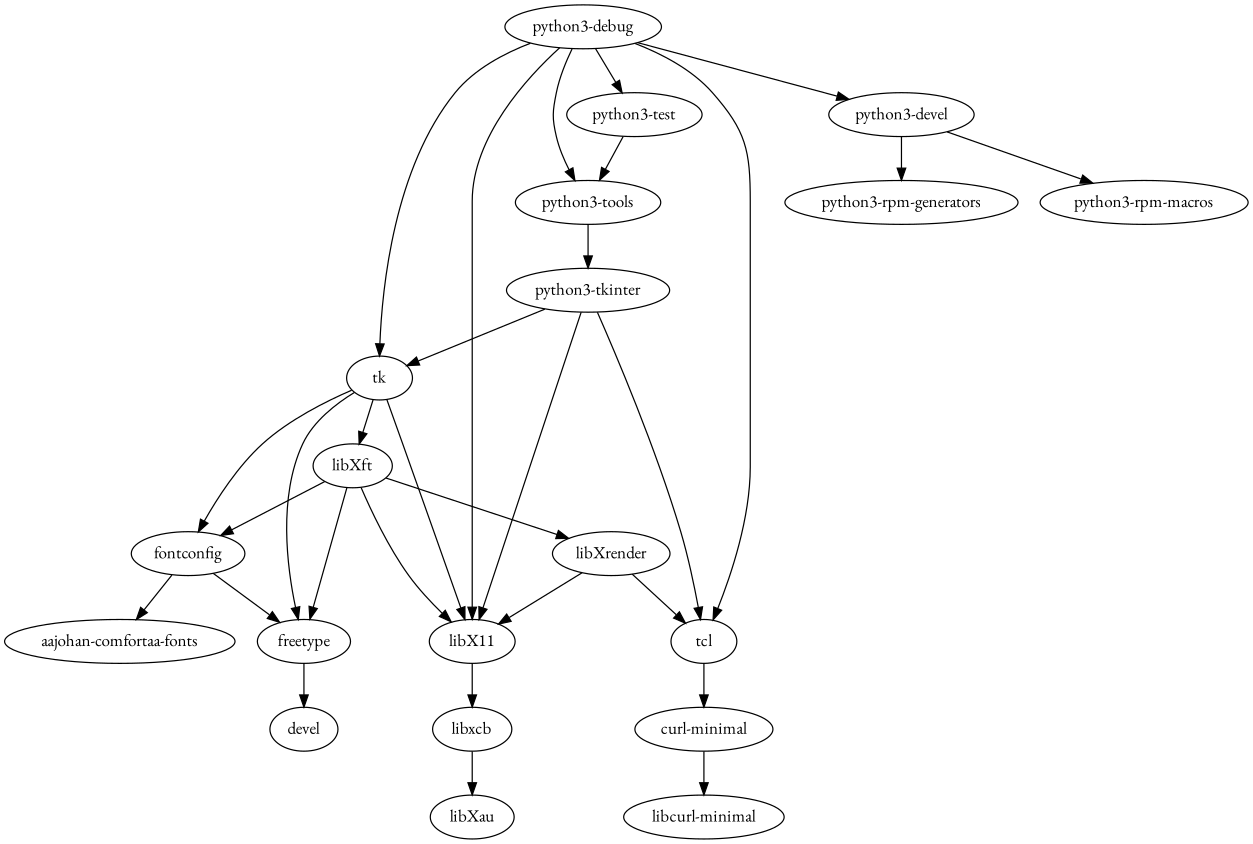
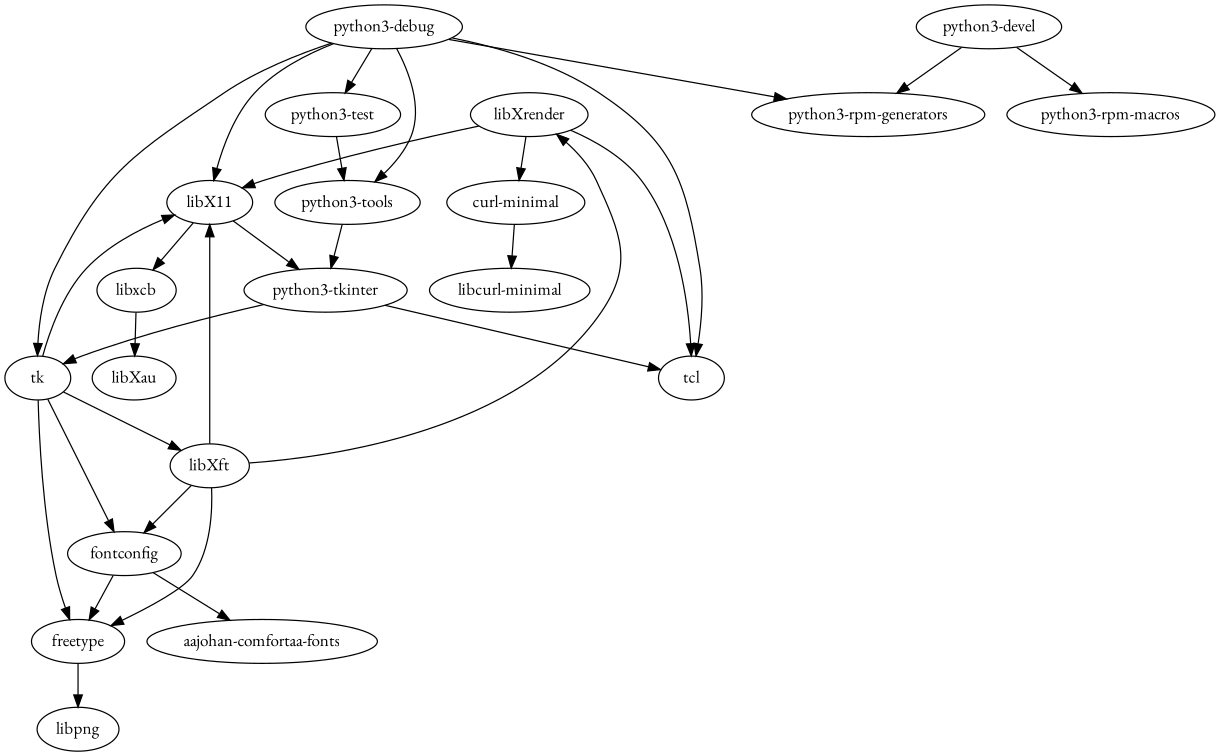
  strict digraph {
    fontname="EB Garamond"
    node [fontname="EB Garamond"]
    edge [fontname="EB Garamond"]
    "curl-minimal"
    "libcurl-minimal"
    fontconfig
    "aajohan-comfortaa-fonts"
    freetype
-   libpng [label=devel]
+   libpng
    libX11
    libxcb
    libXau
    libXft
    libXrender
    tcl
    "python3-debug"
    "python3-devel"
    "python3-test"
    "python3-tools"
    tk
    "python3-rpm-generators"
    "python3-rpm-macros"
    "python3-tkinter"
    "curl-minimal" -> "libcurl-minimal"
    fontconfig -> "aajohan-comfortaa-fonts"
    fontconfig -> freetype
    freetype -> libpng
    libX11 -> libxcb
    libxcb -> libXau
    libXft -> fontconfig
    libXft -> freetype
    libXft -> libX11
    libXft -> libXrender
-   tcl -> "curl-minimal"
+   libXrender -> "curl-minimal"
    libXrender -> libX11
    libXrender -> tcl
    "python3-debug" -> libX11
    "python3-debug" -> tcl
-   "python3-debug" -> "python3-devel"
+   "python3-debug" -> "python3-rpm-generators"
    "python3-debug" -> "python3-test"
    "python3-debug" -> "python3-tools"
    "python3-debug" -> tk
    "python3-devel" -> "python3-rpm-generators"
    "python3-devel" -> "python3-rpm-macros"
    "python3-test" -> "python3-tools"
    "python3-tools" -> "python3-tkinter"
    tk -> fontconfig
    tk -> freetype
    tk -> libX11
    tk -> libXft
-   "python3-tkinter" -> libX11
+   libX11 -> "python3-tkinter"
    "python3-tkinter" -> tcl
    "python3-tkinter" -> tk
  }
